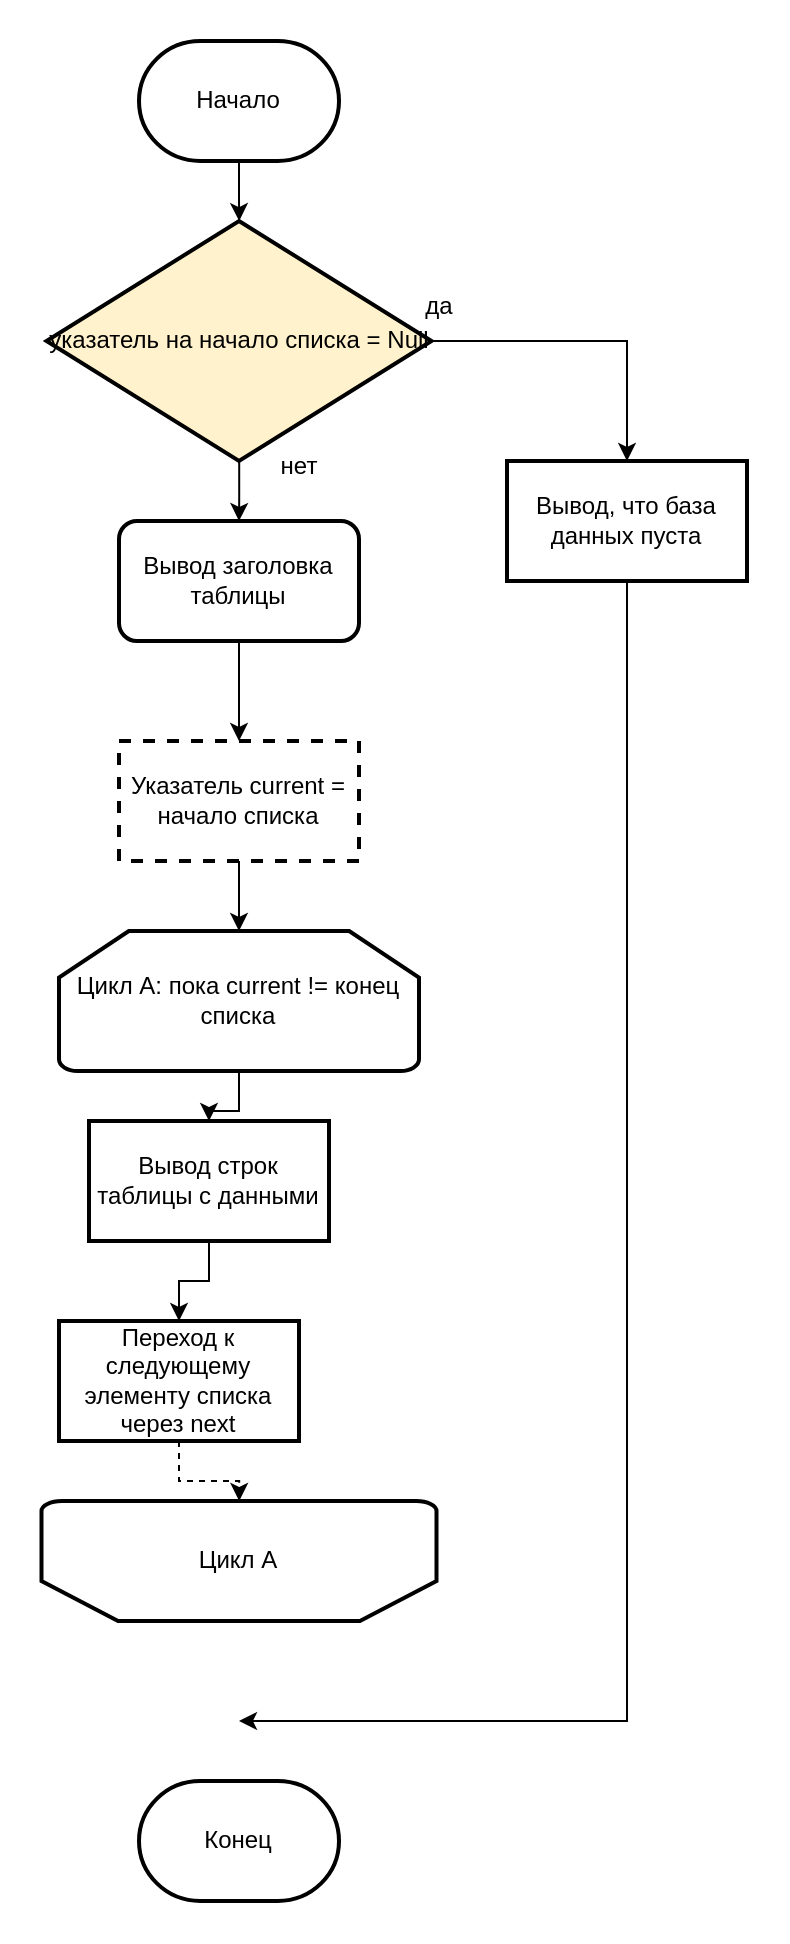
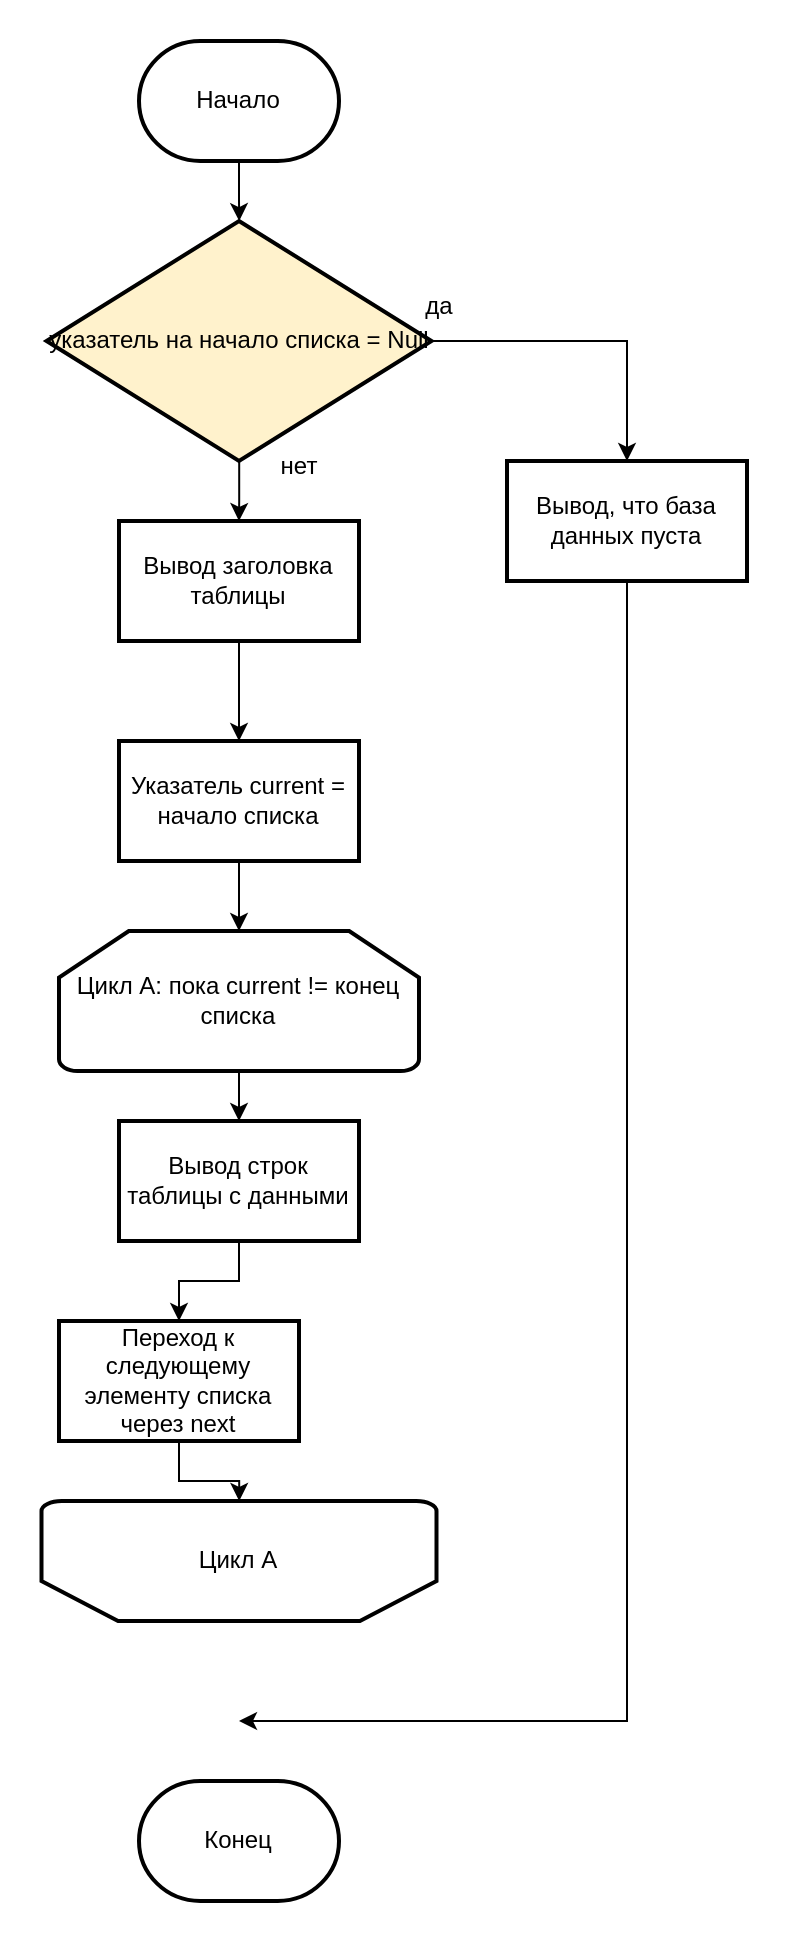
  <mxCell id="0" />
  <mxCell id="1" parent="0" />
  <mxCell id="2" value="" style="edgeStyle=orthogonalEdgeStyle;rounded=0;orthogonalLoop=1;jettySize=auto;html=1;" edge="1" parent="1" source="3" target="7"><mxGeometry relative="1" as="geometry" /></mxCell>
  <mxCell id="3" value="Начало" style="strokeWidth=2;html=1;shape=mxgraph.flowchart.terminator;whiteSpace=wrap;" vertex="1" parent="1"><mxGeometry x="69" y="20" width="100" height="60" as="geometry" /></mxCell>
  <mxCell id="4" value="Конец" style="strokeWidth=2;html=1;shape=mxgraph.flowchart.terminator;whiteSpace=wrap;" vertex="1" parent="1"><mxGeometry x="69" y="890" width="100" height="60" as="geometry" /></mxCell>
  <mxCell id="5" style="edgeStyle=orthogonalEdgeStyle;rounded=0;orthogonalLoop=1;jettySize=auto;html=1;exitX=1;exitY=0.5;exitDx=0;exitDy=0;entryX=0.5;entryY=0;entryDx=0;entryDy=0;" edge="1" parent="1" source="7" target="8"><mxGeometry relative="1" as="geometry" /></mxCell>
  <mxCell id="6" value="" style="edgeStyle=orthogonalEdgeStyle;rounded=0;orthogonalLoop=1;jettySize=auto;html=1;" edge="1" parent="1" source="7" target="10"><mxGeometry relative="1" as="geometry" /></mxCell>
  <mxCell id="7" value="указатель на начало списка = Null" style="rhombus;whiteSpace=wrap;html=1;strokeWidth=2;fillColor=#fff2cc;" vertex="1" parent="1"><mxGeometry x="22.75" y="110" width="192.5" height="120" as="geometry" /></mxCell>
  <mxCell id="8" value="Вывод, что база данных пуста" style="whiteSpace=wrap;html=1;strokeWidth=2;" vertex="1" parent="1"><mxGeometry x="253" y="230" width="120" height="60" as="geometry" /></mxCell>
  <mxCell id="9" value="" style="edgeStyle=orthogonalEdgeStyle;rounded=0;orthogonalLoop=1;jettySize=auto;html=1;" edge="1" parent="1" source="10" target="12"><mxGeometry relative="1" as="geometry" /></mxCell>
- <mxCell id="10" value="Вывод заголовка таблицы" style="whiteSpace=wrap;html=1;strokeWidth=2;rounded=1;" vertex="1" parent="1"><mxGeometry x="59" y="260" width="120" height="60" as="geometry" /></mxCell>
+ <mxCell id="10" value="Вывод заголовка таблицы" style="whiteSpace=wrap;html=1;strokeWidth=2;" vertex="1" parent="1"><mxGeometry x="59" y="260" width="120" height="60" as="geometry" /></mxCell>
  <mxCell id="11" value="" style="edgeStyle=orthogonalEdgeStyle;rounded=0;orthogonalLoop=1;jettySize=auto;html=1;" edge="1" parent="1" source="12" target="14"><mxGeometry relative="1" as="geometry" /></mxCell>
- <mxCell id="12" value="Указатель current = начало списка" style="whiteSpace=wrap;html=1;strokeWidth=2;dashed=1;" vertex="1" parent="1"><mxGeometry x="59" y="370" width="120" height="60" as="geometry" /></mxCell>
+ <mxCell id="12" value="Указатель current = начало списка" style="whiteSpace=wrap;html=1;strokeWidth=2;" vertex="1" parent="1"><mxGeometry x="59" y="370" width="120" height="60" as="geometry" /></mxCell>
  <mxCell id="13" value="" style="edgeStyle=orthogonalEdgeStyle;rounded=0;orthogonalLoop=1;jettySize=auto;html=1;" edge="1" parent="1" source="14" target="17"><mxGeometry relative="1" as="geometry" /></mxCell>
  <mxCell id="14" value="Цикл А: пока current != конец списка" style="strokeWidth=2;html=1;shape=mxgraph.flowchart.loop_limit;whiteSpace=wrap;" vertex="1" parent="1"><mxGeometry x="29" y="465" width="180" height="70" as="geometry" /></mxCell>
  <mxCell id="15" value="Цикл А" style="strokeWidth=2;html=1;shape=mxgraph.flowchart.loop_limit;whiteSpace=wrap;direction=west;" vertex="1" parent="1"><mxGeometry x="20.25" y="750" width="197.5" height="60" as="geometry" /></mxCell>
  <mxCell id="16" value="" style="edgeStyle=orthogonalEdgeStyle;rounded=0;orthogonalLoop=1;jettySize=auto;html=1;" edge="1" parent="1" source="17" target="19"><mxGeometry relative="1" as="geometry" /></mxCell>
- <mxCell id="17" value="Вывод строк таблицы с данными" style="whiteSpace=wrap;html=1;strokeWidth=2;" vertex="1" parent="1"><mxGeometry x="44" y="560" width="120" height="60" as="geometry" /></mxCell>
- <mxCell id="18" value="" style="edgeStyle=orthogonalEdgeStyle;rounded=0;orthogonalLoop=1;jettySize=auto;html=1;dashed=1;" edge="1" parent="1" source="19" target="15"><mxGeometry relative="1" as="geometry" /></mxCell>
+ <mxCell id="17" value="Вывод строк таблицы с данными" style="whiteSpace=wrap;html=1;strokeWidth=2;" vertex="1" parent="1"><mxGeometry x="59" y="560" width="120" height="60" as="geometry" /></mxCell>
+ <mxCell id="18" value="" style="edgeStyle=orthogonalEdgeStyle;rounded=0;orthogonalLoop=1;jettySize=auto;html=1;" edge="1" parent="1" source="19" target="15"><mxGeometry relative="1" as="geometry" /></mxCell>
  <mxCell id="19" value="Переход к следующему элементу списка через next" style="whiteSpace=wrap;html=1;strokeWidth=2;" vertex="1" parent="1"><mxGeometry x="29" y="660" width="120" height="60" as="geometry" /></mxCell>
  <mxCell id="20" value="нет" style="text;html=1;align=center;verticalAlign=middle;resizable=0;points=[];autosize=1;strokeColor=none;fillColor=none;" vertex="1" parent="1"><mxGeometry x="129" y="218" width="40" height="30" as="geometry" /></mxCell>
  <mxCell id="21" value="да" style="text;html=1;align=center;verticalAlign=middle;resizable=0;points=[];autosize=1;strokeColor=none;fillColor=none;" vertex="1" parent="1"><mxGeometry x="199" y="138" width="40" height="30" as="geometry" /></mxCell>
  <mxCell id="22" style="edgeStyle=orthogonalEdgeStyle;rounded=0;orthogonalLoop=1;jettySize=auto;html=1;exitX=0.5;exitY=1;exitDx=0;exitDy=0;" edge="1" parent="1" source="8"><mxGeometry relative="1" as="geometry"><mxPoint x="119" y="860" as="targetPoint" /><Array as="points"><mxPoint x="313" y="860" /><mxPoint x="169" y="860" /></Array></mxGeometry></mxCell>
